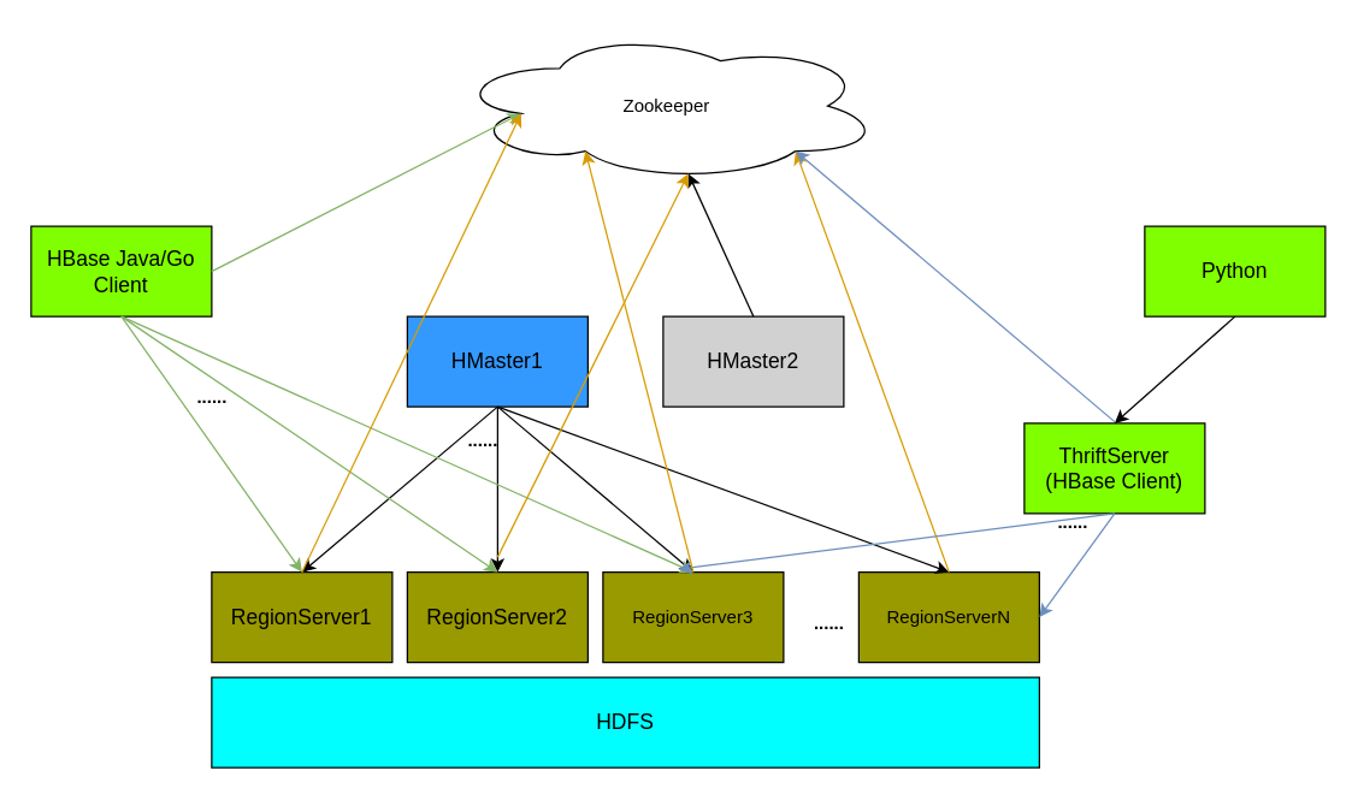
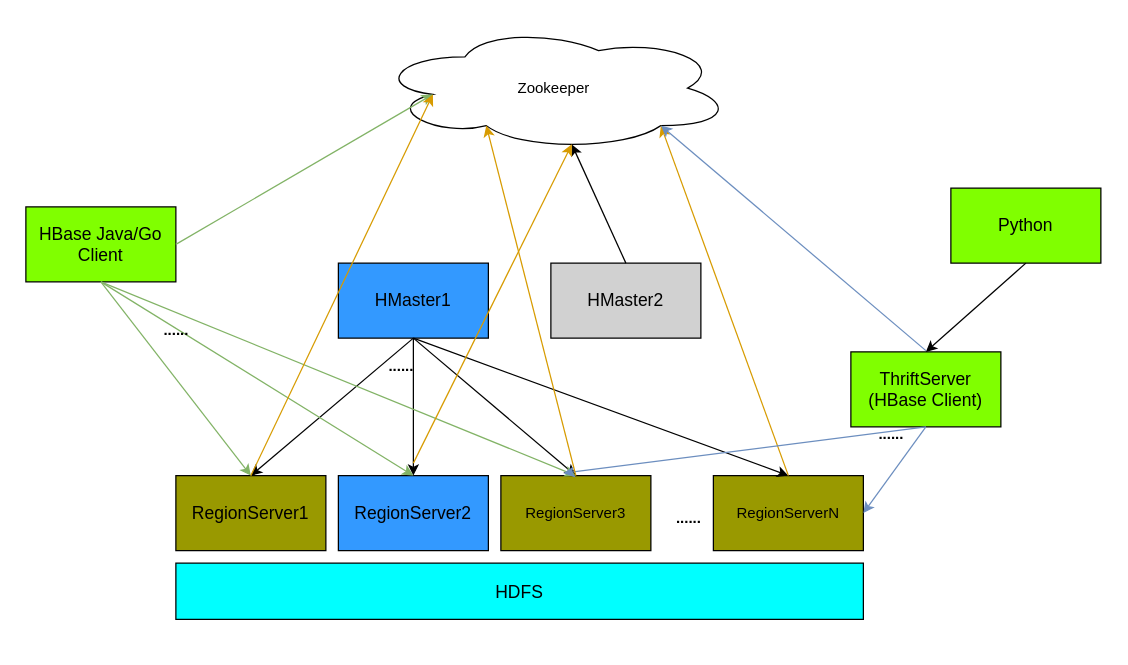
  <mxCell id="0" />
  <mxCell id="1" parent="0" />
  <mxCell id="2" value="RegionServer3" style="rounded=0;whiteSpace=wrap;html=1;fillColor=#999900;" vertex="1" parent="1"><mxGeometry x="400" y="380" width="120" height="60" as="geometry" /></mxCell>
  <mxCell id="3" value="&lt;font style=&quot;font-size: 14px;&quot;&gt;RegionServer1&lt;/font&gt;" style="rounded=0;whiteSpace=wrap;html=1;fillColor=#999900;" vertex="1" parent="1"><mxGeometry x="140" y="380" width="120" height="60" as="geometry" /></mxCell>
  <mxCell id="4" value="&lt;font style=&quot;font-size: 14px;&quot;&gt;HMaster2&lt;/font&gt;" style="rounded=0;whiteSpace=wrap;html=1;fillColor=#D1D1D1;" vertex="1" parent="1"><mxGeometry x="440" y="210" width="120" height="60" as="geometry" /></mxCell>
- <mxCell id="5" value="&lt;font style=&quot;font-size: 14px;&quot;&gt;HBase Java/Go Client&lt;/font&gt;" style="rounded=0;whiteSpace=wrap;html=1;fillColor=#80FF00;" vertex="1" parent="1"><mxGeometry x="20" y="150" width="120" height="60" as="geometry" /></mxCell>
+ <mxCell id="5" value="&lt;font style=&quot;font-size: 14px;&quot;&gt;HBase Java/Go Client&lt;/font&gt;" style="rounded=0;whiteSpace=wrap;html=1;fillColor=#80FF00;" vertex="1" parent="1"><mxGeometry x="20" y="165" width="120" height="60" as="geometry" /></mxCell>
  <mxCell id="6" value="&lt;font style=&quot;font-size: 14px;&quot;&gt;HMaster1&lt;/font&gt;" style="rounded=0;whiteSpace=wrap;html=1;fillColor=#3399FF;" vertex="1" parent="1"><mxGeometry x="270" y="210" width="120" height="60" as="geometry" /></mxCell>
- <mxCell id="7" value="&lt;font style=&quot;font-size: 14px;&quot;&gt;HDFS&lt;/font&gt;" style="rounded=0;whiteSpace=wrap;html=1;fillColor=#00FFFF;" vertex="1" parent="1"><mxGeometry x="140" y="450" width="550" height="60" as="geometry" /></mxCell>
+ <mxCell id="7" value="&lt;font style=&quot;font-size: 14px;&quot;&gt;HDFS&lt;/font&gt;" style="rounded=0;whiteSpace=wrap;html=1;fillColor=#00FFFF;" vertex="1" parent="1"><mxGeometry x="140" y="450" width="550" height="45" as="geometry" /></mxCell>
  <mxCell id="8" value="RegionServerN" style="rounded=0;whiteSpace=wrap;html=1;fillColor=#999900;" vertex="1" parent="1"><mxGeometry x="570" y="380" width="120" height="60" as="geometry" /></mxCell>
  <mxCell id="9" value="&lt;font style=&quot;font-size: 12px;&quot;&gt;......&lt;/font&gt;" style="text;strokeColor=none;fillColor=none;html=1;fontSize=24;fontStyle=1;verticalAlign=middle;align=center;" vertex="1" parent="1"><mxGeometry x="520" y="400" width="60" height="20" as="geometry" /></mxCell>
  <mxCell id="10" value="Zookeeper" style="ellipse;shape=cloud;whiteSpace=wrap;html=1;" vertex="1" parent="1"><mxGeometry x="300" y="20" width="285" height="100" as="geometry" /></mxCell>
  <mxCell id="11" value="&lt;span style=&quot;font-size: 14px;&quot;&gt;Python&lt;/span&gt;" style="rounded=0;whiteSpace=wrap;html=1;fillColor=#80FF00;" vertex="1" parent="1"><mxGeometry x="760" y="150" width="120" height="60" as="geometry" /></mxCell>
  <mxCell id="12" value="&lt;span style=&quot;font-size: 14px;&quot;&gt;ThriftServer&lt;br&gt;(HBase Client)&lt;/span&gt;" style="rounded=0;whiteSpace=wrap;html=1;fillColor=#80FF00;" vertex="1" parent="1"><mxGeometry x="680" y="281" width="120" height="60" as="geometry" /></mxCell>
- <mxCell id="13" value="&lt;font style=&quot;font-size: 14px;&quot;&gt;RegionServer2&lt;/font&gt;" style="rounded=0;whiteSpace=wrap;html=1;fillColor=#999900;" vertex="1" parent="1"><mxGeometry x="270" y="380" width="120" height="60" as="geometry" /></mxCell>
+ <mxCell id="13" value="&lt;font style=&quot;font-size: 14px;&quot;&gt;RegionServer2&lt;/font&gt;" style="rounded=0;whiteSpace=wrap;html=1;fillColor=#3399ff;" vertex="1" parent="1"><mxGeometry x="270" y="380" width="120" height="60" as="geometry" /></mxCell>
  <mxCell id="14" value="" style="endArrow=classic;html=1;rounded=0;exitX=0.5;exitY=1;exitDx=0;exitDy=0;" edge="1" parent="1" source="6" target="13"><mxGeometry width="50" height="50" relative="1" as="geometry"><mxPoint x="350" y="220" as="sourcePoint" /><mxPoint x="408" y="120" as="targetPoint" /></mxGeometry></mxCell>
  <mxCell id="15" value="" style="endArrow=classic;html=1;rounded=0;exitX=0.5;exitY=1;exitDx=0;exitDy=0;entryX=0.5;entryY=0;entryDx=0;entryDy=0;" edge="1" parent="1" source="6" target="2"><mxGeometry width="50" height="50" relative="1" as="geometry"><mxPoint x="340" y="280" as="sourcePoint" /><mxPoint x="340" y="390" as="targetPoint" /></mxGeometry></mxCell>
  <mxCell id="16" value="" style="endArrow=classic;html=1;rounded=0;exitX=0.5;exitY=1;exitDx=0;exitDy=0;entryX=0.5;entryY=0;entryDx=0;entryDy=0;" edge="1" parent="1" source="6" target="8"><mxGeometry width="50" height="50" relative="1" as="geometry"><mxPoint x="340" y="280" as="sourcePoint" /><mxPoint x="470" y="390" as="targetPoint" /></mxGeometry></mxCell>
  <mxCell id="17" value="" style="endArrow=classic;html=1;rounded=0;exitX=0.5;exitY=1;exitDx=0;exitDy=0;entryX=0.5;entryY=0;entryDx=0;entryDy=0;" edge="1" parent="1" source="6" target="3"><mxGeometry width="50" height="50" relative="1" as="geometry"><mxPoint x="340" y="280" as="sourcePoint" /><mxPoint x="340" y="390" as="targetPoint" /></mxGeometry></mxCell>
  <mxCell id="18" value="" style="endArrow=classic;html=1;rounded=0;entryX=0.8;entryY=0.8;entryDx=0;entryDy=0;entryPerimeter=0;fillColor=#ffe6cc;strokeColor=#d79b00;" edge="1" parent="1" target="10"><mxGeometry width="50" height="50" relative="1" as="geometry"><mxPoint x="630" y="380" as="sourcePoint" /><mxPoint x="540" y="110" as="targetPoint" /></mxGeometry></mxCell>
  <mxCell id="19" value="" style="endArrow=classic;html=1;rounded=0;entryX=0.16;entryY=0.55;entryDx=0;entryDy=0;entryPerimeter=0;exitX=1;exitY=0.5;exitDx=0;exitDy=0;fillColor=#d5e8d4;strokeColor=#82b366;" edge="1" parent="1" source="5" target="10"><mxGeometry width="50" height="50" relative="1" as="geometry"><mxPoint x="70" y="360" as="sourcePoint" /><mxPoint x="120" y="310" as="targetPoint" /></mxGeometry></mxCell>
  <mxCell id="20" value="" style="endArrow=classic;html=1;rounded=0;exitX=0.5;exitY=0;exitDx=0;exitDy=0;entryX=0.55;entryY=0.95;entryDx=0;entryDy=0;entryPerimeter=0;" edge="1" parent="1" source="4" target="10"><mxGeometry width="50" height="50" relative="1" as="geometry"><mxPoint x="80" y="370" as="sourcePoint" /><mxPoint x="130" y="320" as="targetPoint" /></mxGeometry></mxCell>
  <mxCell id="21" value="" style="endArrow=classic;html=1;rounded=0;exitX=0.5;exitY=1;exitDx=0;exitDy=0;fillColor=#d5e8d4;strokeColor=#82b366;" edge="1" parent="1" source="5"><mxGeometry width="50" height="50" relative="1" as="geometry"><mxPoint x="150" y="260" as="sourcePoint" /><mxPoint x="200" y="380" as="targetPoint" /></mxGeometry></mxCell>
  <mxCell id="22" value="" style="endArrow=classic;html=1;rounded=0;exitX=0.5;exitY=1;exitDx=0;exitDy=0;entryX=0.5;entryY=0;entryDx=0;entryDy=0;" edge="1" parent="1" source="11" target="12"><mxGeometry width="50" height="50" relative="1" as="geometry"><mxPoint x="100" y="390" as="sourcePoint" /><mxPoint x="150" y="340" as="targetPoint" /></mxGeometry></mxCell>
  <mxCell id="23" value="" style="endArrow=classic;html=1;rounded=0;exitX=0.5;exitY=1;exitDx=0;exitDy=0;entryX=1;entryY=0.5;entryDx=0;entryDy=0;fillColor=#dae8fc;strokeColor=#6c8ebf;" edge="1" parent="1" source="12" target="8"><mxGeometry width="50" height="50" relative="1" as="geometry"><mxPoint x="110" y="400" as="sourcePoint" /><mxPoint x="160" y="350" as="targetPoint" /></mxGeometry></mxCell>
  <mxCell id="24" value="" style="endArrow=classic;html=1;rounded=0;exitX=0.5;exitY=1;exitDx=0;exitDy=0;fillColor=#d5e8d4;strokeColor=#82b366;" edge="1" parent="1" source="5"><mxGeometry width="50" height="50" relative="1" as="geometry"><mxPoint x="200" y="200" as="sourcePoint" /><mxPoint x="330" y="380" as="targetPoint" /></mxGeometry></mxCell>
  <mxCell id="25" value="" style="endArrow=classic;html=1;rounded=0;exitX=0.5;exitY=1;exitDx=0;exitDy=0;fillColor=#d5e8d4;strokeColor=#82b366;" edge="1" parent="1" source="5"><mxGeometry width="50" height="50" relative="1" as="geometry"><mxPoint x="90" y="220" as="sourcePoint" /><mxPoint x="460" y="380" as="targetPoint" /></mxGeometry></mxCell>
  <mxCell id="26" value="" style="endArrow=classic;html=1;rounded=0;entryX=0.417;entryY=-0.033;entryDx=0;entryDy=0;entryPerimeter=0;exitX=0.5;exitY=1;exitDx=0;exitDy=0;fillColor=#dae8fc;strokeColor=#6c8ebf;" edge="1" parent="1" source="12" target="2"><mxGeometry width="50" height="50" relative="1" as="geometry"><mxPoint x="750" y="351" as="sourcePoint" /><mxPoint x="700" y="420" as="targetPoint" /></mxGeometry></mxCell>
  <mxCell id="27" value="" style="endArrow=classic;html=1;rounded=0;entryX=0.8;entryY=0.8;entryDx=0;entryDy=0;entryPerimeter=0;fillColor=#dae8fc;strokeColor=#6c8ebf;" edge="1" parent="1" target="10"><mxGeometry width="50" height="50" relative="1" as="geometry"><mxPoint x="740" y="280" as="sourcePoint" /><mxPoint x="750" y="291" as="targetPoint" /></mxGeometry></mxCell>
  <mxCell id="28" value="&lt;font style=&quot;font-size: 12px;&quot;&gt;......&lt;/font&gt;" style="text;strokeColor=none;fillColor=none;html=1;fontSize=24;fontStyle=1;verticalAlign=middle;align=center;" vertex="1" parent="1"><mxGeometry x="682" y="333" width="60" height="20" as="geometry" /></mxCell>
  <mxCell id="29" value="&lt;font style=&quot;font-size: 12px;&quot;&gt;......&lt;/font&gt;" style="text;strokeColor=none;fillColor=none;html=1;fontSize=24;fontStyle=1;verticalAlign=middle;align=center;" vertex="1" parent="1"><mxGeometry x="110" y="250" width="60" height="20" as="geometry" /></mxCell>
  <mxCell id="30" value="&lt;font style=&quot;font-size: 12px;&quot;&gt;......&lt;/font&gt;" style="text;strokeColor=none;fillColor=none;html=1;fontSize=24;fontStyle=1;verticalAlign=middle;align=center;" vertex="1" parent="1"><mxGeometry x="290" y="279" width="60" height="20" as="geometry" /></mxCell>
  <mxCell id="31" value="" style="endArrow=classic;html=1;rounded=0;entryX=0.16;entryY=0.55;entryDx=0;entryDy=0;entryPerimeter=0;exitX=0.5;exitY=0;exitDx=0;exitDy=0;fillColor=#ffe6cc;strokeColor=#d79b00;" edge="1" parent="1" source="3" target="10"><mxGeometry width="50" height="50" relative="1" as="geometry"><mxPoint x="640" y="390" as="sourcePoint" /><mxPoint x="538" y="110" as="targetPoint" /></mxGeometry></mxCell>
  <mxCell id="32" value="" style="endArrow=classic;html=1;rounded=0;entryX=0.55;entryY=0.95;entryDx=0;entryDy=0;entryPerimeter=0;fillColor=#ffe6cc;strokeColor=#d79b00;" edge="1" parent="1" target="10"><mxGeometry width="50" height="50" relative="1" as="geometry"><mxPoint x="330" y="370" as="sourcePoint" /><mxPoint x="548" y="120" as="targetPoint" /></mxGeometry></mxCell>
  <mxCell id="33" value="" style="endArrow=classic;html=1;rounded=0;exitX=0.5;exitY=0;exitDx=0;exitDy=0;entryX=0.31;entryY=0.8;entryDx=0;entryDy=0;entryPerimeter=0;fillColor=#ffe6cc;strokeColor=#d79b00;" edge="1" parent="1" source="2" target="10"><mxGeometry width="50" height="50" relative="1" as="geometry"><mxPoint x="660" y="410" as="sourcePoint" /><mxPoint x="390" y="110" as="targetPoint" /></mxGeometry></mxCell>
